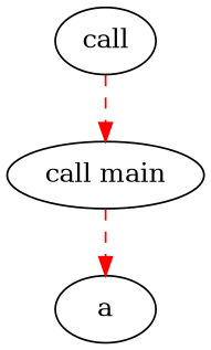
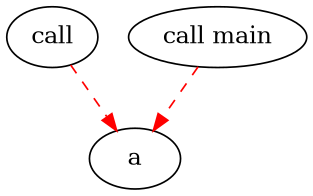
  digraph {
    node [shape=ellipse]
    edge [color=red style=dashed]
    n1 [label=call]
    n2 [label="call main"]
    n3 [label=a]
-   n1 -> n2
+   n1 -> n3
    n2 -> n3
  }
